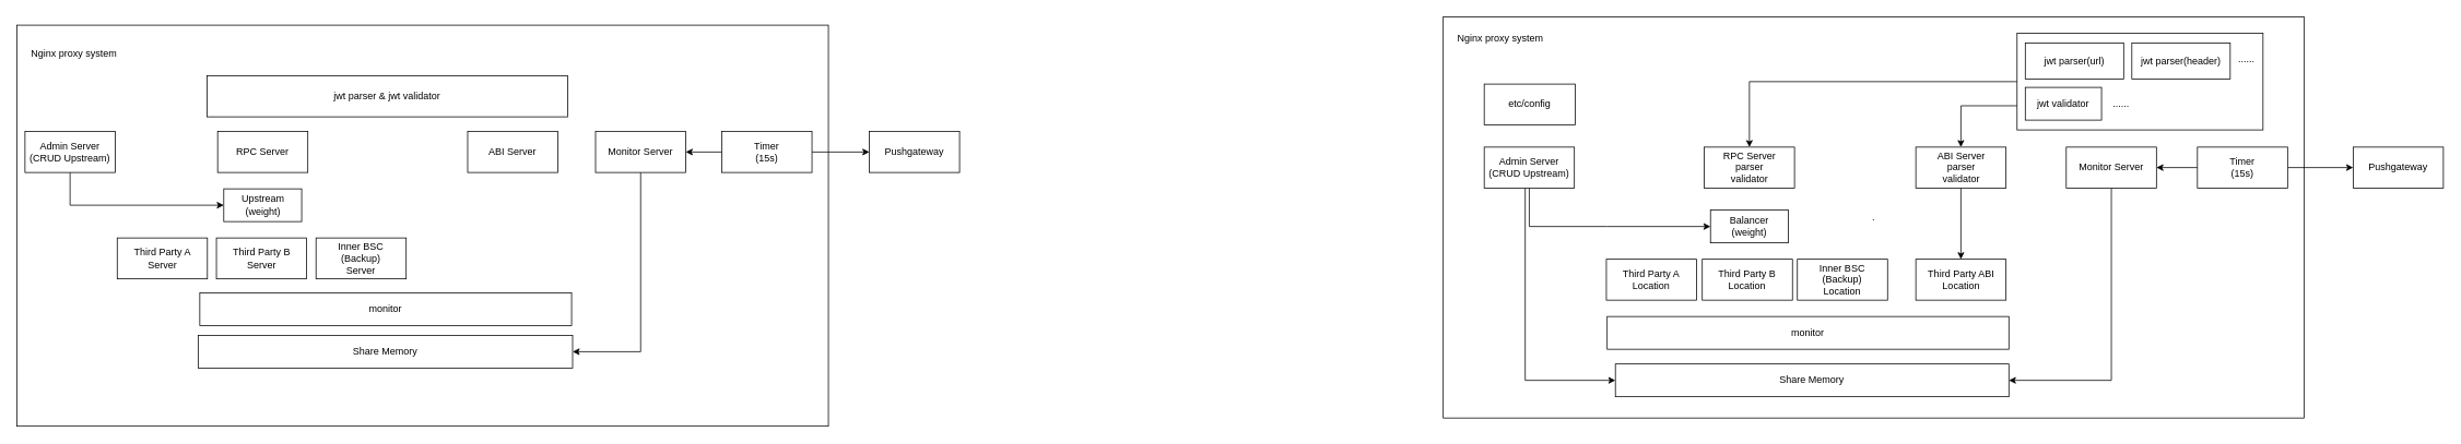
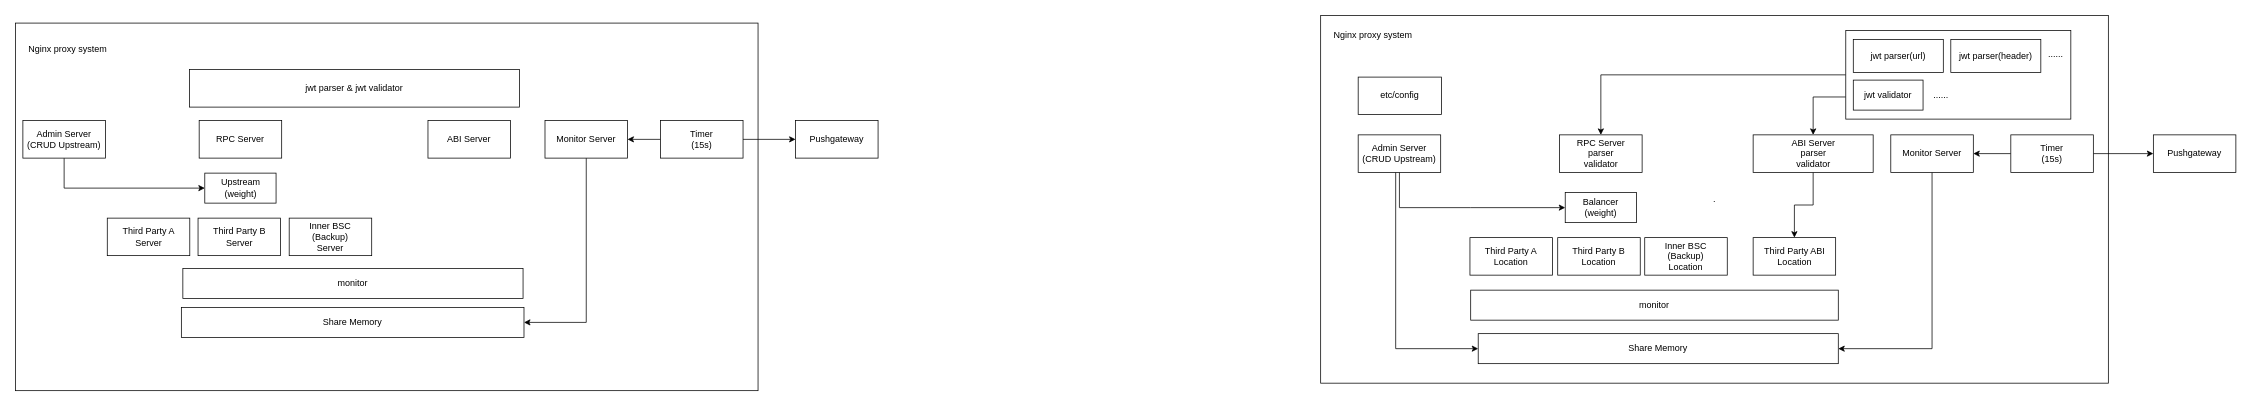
  <mxCell id="0" />
  <mxCell id="1" parent="0" />
  <mxCell id="2" value="." style="html=1;whiteSpace=wrap;" vertex="1" parent="1"><mxGeometry x="1760" y="20" width="1050" height="490" as="geometry" /></mxCell>
  <mxCell id="3" value="" style="html=1;whiteSpace=wrap;" vertex="1" parent="1"><mxGeometry x="20" y="30" width="990" height="490" as="geometry" /></mxCell>
  <mxCell id="4" value="jwt&amp;nbsp;parser &amp;amp; jwt&amp;nbsp;validator" style="html=1;whiteSpace=wrap;" vertex="1" parent="1"><mxGeometry x="252" y="92" width="440" height="50" as="geometry" /></mxCell>
  <mxCell id="5" value="RPC Server" style="html=1;whiteSpace=wrap;" vertex="1" parent="1"><mxGeometry x="265" y="160" width="110" height="50" as="geometry" /></mxCell>
  <mxCell id="6" value="ABI Server" style="html=1;whiteSpace=wrap;" vertex="1" parent="1"><mxGeometry x="570" y="160" width="110" height="50" as="geometry" /></mxCell>
  <mxCell id="7" value="Upstream&lt;br&gt;(weight)" style="html=1;whiteSpace=wrap;" vertex="1" parent="1"><mxGeometry x="272.5" y="230" width="95" height="40" as="geometry" /></mxCell>
  <mxCell id="8" value="Third Party A&lt;br&gt;Server" style="html=1;whiteSpace=wrap;" vertex="1" parent="1"><mxGeometry x="142.5" y="290" width="110" height="50" as="geometry" /></mxCell>
  <mxCell id="9" value="Third Party B&lt;br&gt;Server" style="html=1;whiteSpace=wrap;" vertex="1" parent="1"><mxGeometry x="263.5" y="290" width="110" height="50" as="geometry" /></mxCell>
  <mxCell id="10" value="monitor" style="html=1;whiteSpace=wrap;" vertex="1" parent="1"><mxGeometry x="243.25" y="357" width="453.5" height="40" as="geometry" /></mxCell>
  <mxCell id="11" value="Share Memory" style="html=1;whiteSpace=wrap;" vertex="1" parent="1"><mxGeometry x="241.25" y="409" width="456.75" height="40" as="geometry" /></mxCell>
  <mxCell id="12" value="Inner BSC&lt;br&gt;(Backup)&lt;br&gt;Server" style="html=1;whiteSpace=wrap;" vertex="1" parent="1"><mxGeometry x="385" y="290" width="110" height="50" as="geometry" /></mxCell>
  <mxCell id="13" style="edgeStyle=orthogonalEdgeStyle;rounded=0;orthogonalLoop=1;jettySize=auto;html=1;exitX=0.5;exitY=1;exitDx=0;exitDy=0;entryX=1;entryY=0.5;entryDx=0;entryDy=0;" edge="1" parent="1" source="14" target="11"><mxGeometry relative="1" as="geometry" /></mxCell>
  <mxCell id="14" value="Monitor Server" style="html=1;whiteSpace=wrap;" vertex="1" parent="1"><mxGeometry x="726" y="160" width="110" height="50" as="geometry" /></mxCell>
  <mxCell id="15" value="RPC Server&lt;br&gt;parser&lt;br&gt;validator" style="html=1;whiteSpace=wrap;" vertex="1" parent="1"><mxGeometry x="2078.5" y="179" width="110" height="50" as="geometry" /></mxCell>
  <mxCell id="16" style="edgeStyle=orthogonalEdgeStyle;rounded=0;orthogonalLoop=1;jettySize=auto;html=1;" edge="1" parent="1" source="17" target="26"><mxGeometry relative="1" as="geometry" /></mxCell>
- <mxCell id="17" value="ABI Server&lt;br&gt;parser&lt;br style=&quot;border-color: var(--border-color);&quot;&gt;validator" style="html=1;whiteSpace=wrap;" vertex="1" parent="1"><mxGeometry x="2336.5" y="179" width="110" height="50" as="geometry" /></mxCell>
+ <mxCell id="17" value="ABI Server&lt;br&gt;parser&lt;br style=&quot;border-color: var(--border-color);&quot;&gt;validator" style="html=1;whiteSpace=wrap;" vertex="1" parent="1"><mxGeometry x="2336.5" y="179" width="160" height="50" as="geometry" /></mxCell>
  <mxCell id="18" value="Balancer&lt;br&gt;(weight)" style="html=1;whiteSpace=wrap;" vertex="1" parent="1"><mxGeometry x="2086" y="256" width="95" height="40" as="geometry" /></mxCell>
  <mxCell id="19" value="Third Party A&lt;br&gt;Location" style="html=1;whiteSpace=wrap;" vertex="1" parent="1"><mxGeometry x="1959" y="316" width="110" height="50" as="geometry" /></mxCell>
  <mxCell id="20" value="Third Party B&lt;br&gt;Location" style="html=1;whiteSpace=wrap;" vertex="1" parent="1"><mxGeometry x="2076" y="316" width="110" height="50" as="geometry" /></mxCell>
  <mxCell id="21" value="monitor" style="html=1;whiteSpace=wrap;" vertex="1" parent="1"><mxGeometry x="1960" y="386" width="490" height="40" as="geometry" /></mxCell>
  <mxCell id="22" value="Share Memory" style="html=1;whiteSpace=wrap;" vertex="1" parent="1"><mxGeometry x="1970" y="444" width="480" height="40" as="geometry" /></mxCell>
  <mxCell id="23" value="Inner BSC&lt;br&gt;(Backup)&lt;br&gt;Location" style="html=1;whiteSpace=wrap;" vertex="1" parent="1"><mxGeometry x="2192" y="316" width="110" height="50" as="geometry" /></mxCell>
  <mxCell id="24" style="edgeStyle=orthogonalEdgeStyle;rounded=0;orthogonalLoop=1;jettySize=auto;html=1;exitX=0.5;exitY=1;exitDx=0;exitDy=0;entryX=1;entryY=0.5;entryDx=0;entryDy=0;" edge="1" parent="1" source="25" target="22"><mxGeometry relative="1" as="geometry" /></mxCell>
  <mxCell id="25" value="Monitor Server" style="html=1;whiteSpace=wrap;" vertex="1" parent="1"><mxGeometry x="2520" y="179" width="110" height="50" as="geometry" /></mxCell>
  <mxCell id="26" value="Third Party ABI&lt;br&gt;Location" style="html=1;whiteSpace=wrap;" vertex="1" parent="1"><mxGeometry x="2336.5" y="316" width="110" height="50" as="geometry" /></mxCell>
  <mxCell id="27" style="edgeStyle=orthogonalEdgeStyle;rounded=0;orthogonalLoop=1;jettySize=auto;html=1;exitX=0.5;exitY=1;exitDx=0;exitDy=0;entryX=0;entryY=0.5;entryDx=0;entryDy=0;" edge="1" parent="1" source="28" target="7"><mxGeometry relative="1" as="geometry" /></mxCell>
  <mxCell id="28" value="Admin Server&lt;br&gt;(CRUD Upstream)" style="html=1;whiteSpace=wrap;" vertex="1" parent="1"><mxGeometry y="160" width="110" height="50" as="geometry" x="30" /></mxCell>
  <mxCell id="29" value="Pushgateway" style="html=1;whiteSpace=wrap;" vertex="1" parent="1"><mxGeometry x="1060" y="160" width="110" height="50" as="geometry" /></mxCell>
  <mxCell id="30" value="Nginx proxy system" style="text;html=1;strokeColor=none;fillColor=none;align=center;verticalAlign=middle;whiteSpace=wrap;rounded=0;" vertex="1" parent="1"><mxGeometry y="50" width="120" height="30" as="geometry" x="30" /></mxCell>
  <mxCell id="31" style="edgeStyle=orthogonalEdgeStyle;rounded=0;orthogonalLoop=1;jettySize=auto;html=1;entryX=0.5;entryY=0;entryDx=0;entryDy=0;" edge="1" parent="1" source="33" target="15"><mxGeometry relative="1" as="geometry" /></mxCell>
  <mxCell id="32" style="edgeStyle=orthogonalEdgeStyle;rounded=0;orthogonalLoop=1;jettySize=auto;html=1;exitX=0;exitY=0.75;exitDx=0;exitDy=0;entryX=0.5;entryY=0;entryDx=0;entryDy=0;" edge="1" parent="1" source="33" target="17"><mxGeometry relative="1" as="geometry" /></mxCell>
  <mxCell id="33" value="" style="rounded=0;whiteSpace=wrap;html=1;" vertex="1" parent="1"><mxGeometry x="2460" y="40" width="300" height="118" as="geometry" /></mxCell>
  <mxCell id="34" style="edgeStyle=orthogonalEdgeStyle;rounded=0;orthogonalLoop=1;jettySize=auto;html=1;entryX=0;entryY=0.5;entryDx=0;entryDy=0;" edge="1" parent="1" source="36" target="22"><mxGeometry relative="1" as="geometry"><Array as="points"><mxPoint x="1860" y="464" /></Array></mxGeometry></mxCell>
  <mxCell id="35" style="edgeStyle=orthogonalEdgeStyle;rounded=0;orthogonalLoop=1;jettySize=auto;html=1;entryX=0;entryY=0.5;entryDx=0;entryDy=0;" edge="1" parent="1" source="36" target="18"><mxGeometry relative="1" as="geometry"><Array as="points"><mxPoint x="1960" y="276" /><mxPoint x="1960" y="276" /></Array></mxGeometry></mxCell>
  <mxCell id="36" value="Admin Server&lt;br&gt;(CRUD Upstream)" style="html=1;whiteSpace=wrap;" vertex="1" parent="1"><mxGeometry x="1810" y="179" width="110" height="50" as="geometry" /></mxCell>
  <mxCell id="37" value="etc/config" style="rounded=0;whiteSpace=wrap;html=1;" vertex="1" parent="1"><mxGeometry x="1810" y="102" width="111" height="50" as="geometry" /></mxCell>
  <mxCell id="38" value="jwt&amp;nbsp;parser(url)" style="html=1;whiteSpace=wrap;" vertex="1" parent="1"><mxGeometry x="2470" y="52" width="120" height="44" as="geometry" /></mxCell>
  <mxCell id="39" value="jwt&amp;nbsp;validator" style="html=1;whiteSpace=wrap;" vertex="1" parent="1"><mxGeometry x="2470" y="106" width="93" height="40" as="geometry" /></mxCell>
  <mxCell id="40" value="......" style="text;html=1;strokeColor=none;fillColor=none;align=center;verticalAlign=middle;whiteSpace=wrap;rounded=0;" vertex="1" parent="1"><mxGeometry x="2710" y="57" width="60" height="30" as="geometry" /></mxCell>
  <mxCell id="41" value="jwt&amp;nbsp;parser(header)" style="html=1;whiteSpace=wrap;" vertex="1" parent="1"><mxGeometry x="2600" y="52" width="120" height="44" as="geometry" /></mxCell>
  <mxCell id="42" value="......" style="text;html=1;strokeColor=none;fillColor=none;align=center;verticalAlign=middle;whiteSpace=wrap;rounded=0;" vertex="1" parent="1"><mxGeometry x="2557" y="111" width="60" height="30" as="geometry" /></mxCell>
  <mxCell id="43" value="Pushgateway" style="html=1;whiteSpace=wrap;" vertex="1" parent="1"><mxGeometry x="2870" y="179" width="110" height="50" as="geometry" /></mxCell>
  <mxCell id="44" value="Nginx proxy system" style="text;html=1;strokeColor=none;fillColor=none;align=center;verticalAlign=middle;whiteSpace=wrap;rounded=0;" vertex="1" parent="1"><mxGeometry x="1770" y="31" width="120" height="30" as="geometry" /></mxCell>
  <mxCell id="45" style="edgeStyle=orthogonalEdgeStyle;rounded=0;orthogonalLoop=1;jettySize=auto;html=1;entryX=0;entryY=0.5;entryDx=0;entryDy=0;" edge="1" parent="1" source="47" target="43"><mxGeometry relative="1" as="geometry" /></mxCell>
  <mxCell id="46" style="edgeStyle=orthogonalEdgeStyle;rounded=0;orthogonalLoop=1;jettySize=auto;html=1;entryX=1;entryY=0.5;entryDx=0;entryDy=0;" edge="1" parent="1" source="47" target="25"><mxGeometry relative="1" as="geometry" /></mxCell>
  <mxCell id="47" value="Timer&lt;br&gt;(15s)" style="html=1;whiteSpace=wrap;" vertex="1" parent="1"><mxGeometry x="2680" y="179" width="110" height="50" as="geometry" /></mxCell>
  <mxCell id="48" style="edgeStyle=orthogonalEdgeStyle;rounded=0;orthogonalLoop=1;jettySize=auto;html=1;entryX=1;entryY=0.5;entryDx=0;entryDy=0;" edge="1" parent="1" source="50" target="14"><mxGeometry relative="1" as="geometry" /></mxCell>
  <mxCell id="49" style="edgeStyle=orthogonalEdgeStyle;rounded=0;orthogonalLoop=1;jettySize=auto;html=1;exitX=1;exitY=0.5;exitDx=0;exitDy=0;entryX=0;entryY=0.5;entryDx=0;entryDy=0;" edge="1" parent="1" source="50" target="29"><mxGeometry relative="1" as="geometry" /></mxCell>
  <mxCell id="50" value="Timer&lt;br&gt;(15s)" style="html=1;whiteSpace=wrap;" vertex="1" parent="1"><mxGeometry x="880" y="160" width="110" height="50" as="geometry" /></mxCell>
